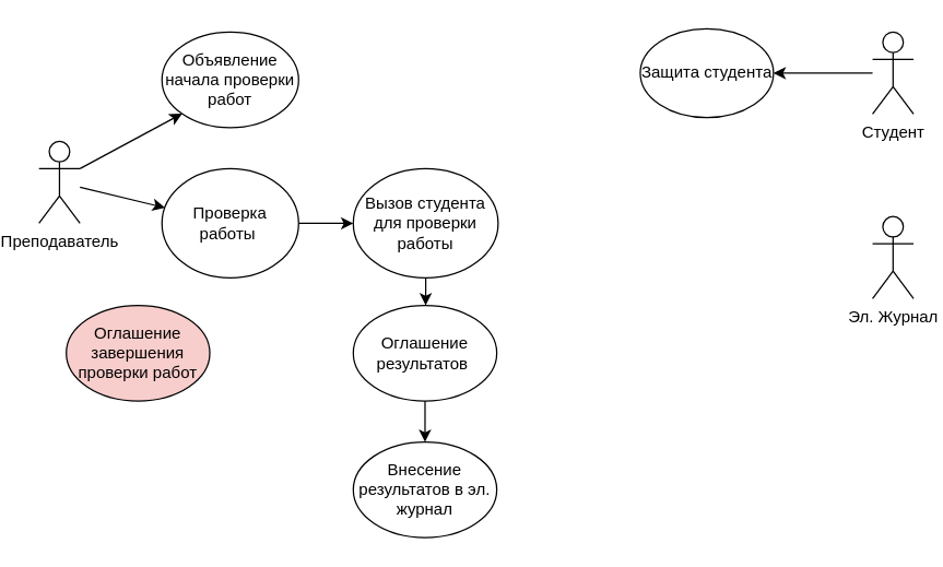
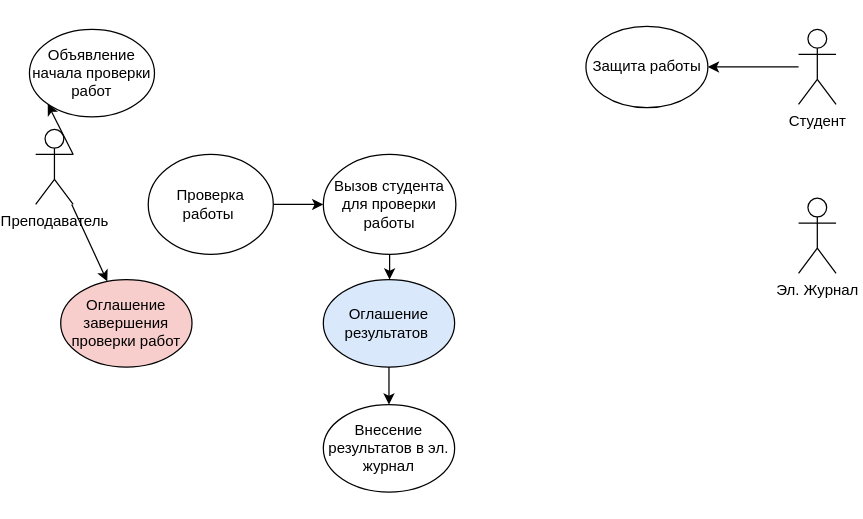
  <mxCell id="0" />
  <mxCell id="1" parent="0" />
  <mxCell id="2" value="Преподаватель" style="shape=umlActor;verticalLabelPosition=bottom;verticalAlign=top;html=1;outlineConnect=0;" vertex="1" parent="1"><mxGeometry x="20" y="103" width="30" height="60" as="geometry" /></mxCell>
- <mxCell id="3" value="Объявление начала проверки работ" style="ellipse;whiteSpace=wrap;html=1;" vertex="1" parent="1"><mxGeometry x="110" y="23" width="100" height="70" as="geometry" /></mxCell>
+ <mxCell id="3" value="Объявление начала проверки работ" style="ellipse;whiteSpace=wrap;html=1;" vertex="1" parent="1"><mxGeometry x="15" y="23" width="100" height="70" as="geometry" /></mxCell>
  <mxCell id="4" value="" style="edgeStyle=orthogonalEdgeStyle;rounded=0;orthogonalLoop=1;jettySize=auto;html=1;" edge="1" parent="1" source="5" target="8"><mxGeometry relative="1" as="geometry" /></mxCell>
  <mxCell id="5" value="Проверка работы&amp;nbsp;" style="ellipse;whiteSpace=wrap;html=1;" vertex="1" parent="1"><mxGeometry x="110" y="123" width="100" height="80" as="geometry" /></mxCell>
  <mxCell id="6" value="Оглашение завершения проверки работ" style="ellipse;whiteSpace=wrap;html=1;fillColor=#f8cecc;" vertex="1" parent="1"><mxGeometry x="40" y="223" width="105" height="70" as="geometry" /></mxCell>
  <mxCell id="7" value="" style="edgeStyle=orthogonalEdgeStyle;rounded=0;orthogonalLoop=1;jettySize=auto;html=1;" edge="1" parent="1" source="8" target="10"><mxGeometry relative="1" as="geometry" /></mxCell>
  <mxCell id="8" value="Вызов студента для проверки работы" style="ellipse;whiteSpace=wrap;html=1;" vertex="1" parent="1"><mxGeometry x="250" y="123" width="106" height="80" as="geometry" /></mxCell>
  <mxCell id="9" value="" style="edgeStyle=orthogonalEdgeStyle;rounded=0;orthogonalLoop=1;jettySize=auto;html=1;" edge="1" parent="1" source="10" target="11"><mxGeometry relative="1" as="geometry" /></mxCell>
- <mxCell id="10" value="Оглашение результатов&amp;nbsp;" style="ellipse;whiteSpace=wrap;html=1;" vertex="1" parent="1"><mxGeometry x="250" y="223" width="105" height="70" as="geometry" /></mxCell>
+ <mxCell id="10" value="Оглашение результатов&amp;nbsp;" style="ellipse;whiteSpace=wrap;html=1;fillColor=#dae8fc;" vertex="1" parent="1"><mxGeometry x="250" y="223" width="105" height="70" as="geometry" /></mxCell>
  <mxCell id="11" value="Внесение результатов в эл. журнал" style="ellipse;whiteSpace=wrap;html=1;" vertex="1" parent="1"><mxGeometry x="250" y="323" width="105" height="70" as="geometry" /></mxCell>
  <mxCell id="12" value="" style="endArrow=classic;html=1;rounded=0;exitX=1;exitY=0.333;exitDx=0;exitDy=0;exitPerimeter=0;entryX=0;entryY=1;entryDx=0;entryDy=0;" edge="1" parent="1" source="2" target="3"><mxGeometry width="50" height="50" relative="1" as="geometry"><mxPoint x="250" y="193" as="sourcePoint" /><mxPoint x="300" y="143" as="targetPoint" /></mxGeometry></mxCell>
- <mxCell id="13" value="" style="endArrow=classic;html=1;rounded=0;" edge="1" parent="1" source="2" target="5"><mxGeometry width="50" height="50" relative="1" as="geometry"><mxPoint x="250" y="193" as="sourcePoint" /><mxPoint x="300" y="143" as="targetPoint" /></mxGeometry></mxCell>
+ <mxCell id="13" value="" style="endArrow=classic;html=1;rounded=0;" edge="1" parent="1" source="2" target="6"><mxGeometry width="50" height="50" relative="1" as="geometry"><mxPoint x="250" y="193" as="sourcePoint" /><mxPoint x="300" y="143" as="targetPoint" /></mxGeometry></mxCell>
  <mxCell id="14" value="" style="edgeStyle=orthogonalEdgeStyle;rounded=0;orthogonalLoop=1;jettySize=auto;html=1;" edge="1" parent="1" source="15" target="16"><mxGeometry relative="1" as="geometry" /></mxCell>
  <mxCell id="15" value="Студент&lt;br&gt;" style="shape=umlActor;verticalLabelPosition=bottom;verticalAlign=top;html=1;outlineConnect=0;" vertex="1" parent="1"><mxGeometry x="630" y="23" width="30" height="60" as="geometry" /></mxCell>
- <mxCell id="16" value="Защита студента" style="ellipse;whiteSpace=wrap;html=1;" vertex="1" parent="1"><mxGeometry x="460" y="20.5" width="97.5" height="65" as="geometry" /></mxCell>
+ <mxCell id="16" value="Защита работы" style="ellipse;whiteSpace=wrap;html=1;" vertex="1" parent="1"><mxGeometry x="460" y="20.5" width="97.5" height="65" as="geometry" /></mxCell>
  <mxCell id="17" value="Эл. Журнал" style="shape=umlActor;verticalLabelPosition=bottom;verticalAlign=top;html=1;outlineConnect=0;" vertex="1" parent="1"><mxGeometry x="630" y="158" width="30" height="60" as="geometry" /></mxCell>
